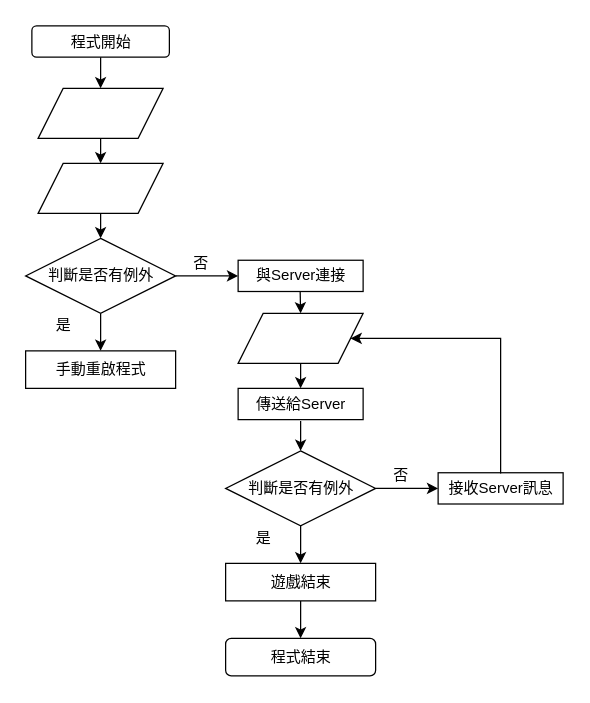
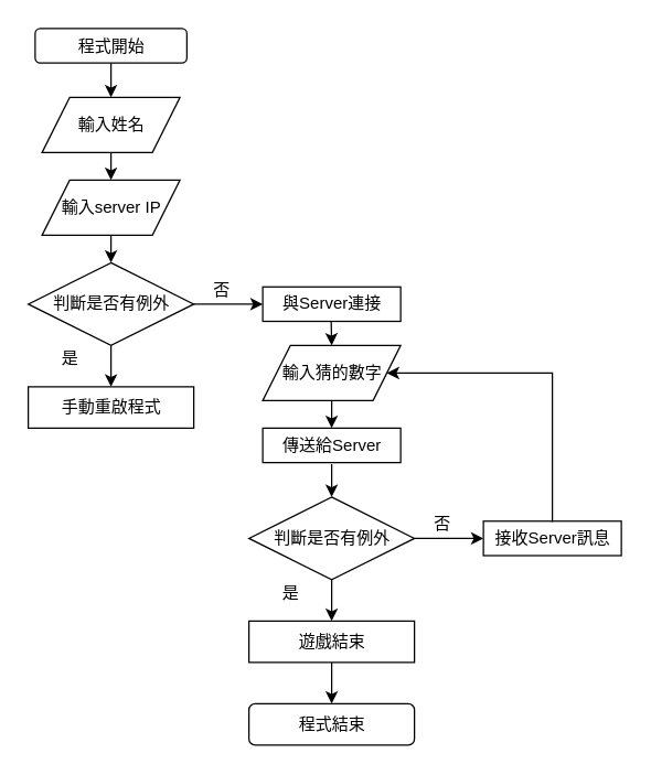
  <mxCell id="0" />
  <mxCell id="1" parent="0" />
  <mxCell id="2" value="" style="endArrow=classic;html=1;rounded=0;exitX=0.5;exitY=1;exitDx=0;exitDy=0;" edge="1" parent="1" target="3"><mxGeometry width="50" height="50" relative="1" as="geometry"><mxPoint x="80" y="40" as="sourcePoint" /><mxPoint x="80" y="70" as="targetPoint" /></mxGeometry></mxCell>
  <mxCell id="3" value="" style="shape=parallelogram;perimeter=parallelogramPerimeter;whiteSpace=wrap;html=1;fixedSize=1;" vertex="1" parent="1"><mxGeometry x="30" y="70" width="100" height="40" as="geometry" /></mxCell>
+ <mxCell id="4" value="輸入姓名" style="text;html=1;align=center;verticalAlign=middle;resizable=0;points=[];autosize=1;strokeColor=none;fillColor=none;" vertex="1" parent="1"><mxGeometry x="50" y="80" width="60" height="20" as="geometry" /></mxCell>
  <mxCell id="5" value="" style="shape=parallelogram;perimeter=parallelogramPerimeter;whiteSpace=wrap;html=1;fixedSize=1;" vertex="1" parent="1"><mxGeometry x="30" y="130" width="100" height="40" as="geometry" /></mxCell>
+ <mxCell id="6" value="輸入server IP" style="text;html=1;align=center;verticalAlign=middle;resizable=0;points=[];autosize=1;strokeColor=none;fillColor=none;" vertex="1" parent="1"><mxGeometry x="35" y="140" width="90" height="20" as="geometry" /></mxCell>
  <mxCell id="7" value="" style="endArrow=classic;html=1;rounded=0;exitX=0.5;exitY=1;exitDx=0;exitDy=0;entryX=0.5;entryY=0;entryDx=0;entryDy=0;" edge="1" parent="1" source="3" target="5"><mxGeometry width="50" height="50" relative="1" as="geometry"><mxPoint x="230" y="260" as="sourcePoint" /><mxPoint x="280" y="210" as="targetPoint" /></mxGeometry></mxCell>
  <mxCell id="8" value="" style="rhombus;whiteSpace=wrap;html=1;" vertex="1" parent="1"><mxGeometry x="20" y="190" width="120" height="60" as="geometry" /></mxCell>
  <mxCell id="9" value="判斷是否有例外" style="text;html=1;resizable=0;autosize=1;align=center;verticalAlign=middle;points=[];fillColor=none;strokeColor=none;rounded=0;" vertex="1" parent="1"><mxGeometry x="30" y="210" width="100" height="20" as="geometry" /></mxCell>
  <mxCell id="10" value="" style="endArrow=classic;html=1;rounded=0;exitX=0.5;exitY=1;exitDx=0;exitDy=0;entryX=0.5;entryY=0;entryDx=0;entryDy=0;" edge="1" parent="1" source="5" target="8"><mxGeometry width="50" height="50" relative="1" as="geometry"><mxPoint x="230" y="260" as="sourcePoint" /><mxPoint x="280" y="210" as="targetPoint" /></mxGeometry></mxCell>
  <mxCell id="11" value="" style="endArrow=classic;html=1;rounded=0;exitX=1;exitY=0.5;exitDx=0;exitDy=0;" edge="1" parent="1" source="8"><mxGeometry width="50" height="50" relative="1" as="geometry"><mxPoint x="230" y="260" as="sourcePoint" /><mxPoint x="190" y="220" as="targetPoint" /></mxGeometry></mxCell>
  <mxCell id="12" value="" style="endArrow=classic;html=1;rounded=0;exitX=0.5;exitY=1;exitDx=0;exitDy=0;" edge="1" parent="1" source="8"><mxGeometry width="50" height="50" relative="1" as="geometry"><mxPoint x="230" y="260" as="sourcePoint" /><mxPoint x="80" y="280" as="targetPoint" /></mxGeometry></mxCell>
  <mxCell id="13" value="是" style="text;html=1;resizable=0;autosize=1;align=center;verticalAlign=middle;points=[];fillColor=none;strokeColor=none;rounded=0;" vertex="1" parent="1"><mxGeometry x="35" y="250" width="30" height="20" as="geometry" /></mxCell>
  <mxCell id="14" value="否" style="text;html=1;resizable=0;autosize=1;align=center;verticalAlign=middle;points=[];fillColor=none;strokeColor=none;rounded=0;" vertex="1" parent="1"><mxGeometry x="145" y="200" width="30" height="20" as="geometry" /></mxCell>
  <mxCell id="15" value="" style="rounded=0;whiteSpace=wrap;html=1;" vertex="1" parent="1"><mxGeometry x="20" y="280" width="120" height="30" as="geometry" /></mxCell>
  <mxCell id="16" value="手動重啟程式" style="text;html=1;resizable=0;autosize=1;align=center;verticalAlign=middle;points=[];fillColor=none;strokeColor=none;rounded=0;" vertex="1" parent="1"><mxGeometry x="35" y="285" width="90" height="20" as="geometry" /></mxCell>
  <mxCell id="17" value="" style="rounded=0;whiteSpace=wrap;html=1;" vertex="1" parent="1"><mxGeometry x="190" y="207.5" width="100" height="25" as="geometry" /></mxCell>
  <mxCell id="18" value="與Server連接" style="text;html=1;resizable=0;autosize=1;align=center;verticalAlign=middle;points=[];fillColor=none;strokeColor=none;rounded=0;" vertex="1" parent="1"><mxGeometry x="195" y="210" width="90" height="20" as="geometry" /></mxCell>
  <mxCell id="19" value="" style="shape=parallelogram;perimeter=parallelogramPerimeter;whiteSpace=wrap;html=1;fixedSize=1;" vertex="1" parent="1"><mxGeometry x="190" y="250" width="100" height="40" as="geometry" /></mxCell>
  <mxCell id="20" value="" style="endArrow=classic;html=1;rounded=0;exitX=0.496;exitY=1.13;exitDx=0;exitDy=0;entryX=0.5;entryY=0;entryDx=0;entryDy=0;exitPerimeter=0;" edge="1" parent="1" source="18" target="19"><mxGeometry width="50" height="50" relative="1" as="geometry"><mxPoint x="90" y="180" as="sourcePoint" /><mxPoint x="90" y="200" as="targetPoint" /></mxGeometry></mxCell>
+ <mxCell id="21" value="輸入猜的數字" style="text;html=1;resizable=0;autosize=1;align=center;verticalAlign=middle;points=[];fillColor=none;strokeColor=none;rounded=0;" vertex="1" parent="1"><mxGeometry x="195" y="260" width="90" height="20" as="geometry" /></mxCell>
  <mxCell id="22" value="" style="rounded=0;whiteSpace=wrap;html=1;" vertex="1" parent="1"><mxGeometry x="190" y="310" width="100" height="25" as="geometry" /></mxCell>
  <mxCell id="23" value="" style="endArrow=classic;html=1;rounded=0;exitX=0.5;exitY=1;exitDx=0;exitDy=0;entryX=0.5;entryY=0;entryDx=0;entryDy=0;" edge="1" parent="1" source="19" target="22"><mxGeometry width="50" height="50" relative="1" as="geometry"><mxPoint x="249.64" y="242.6" as="sourcePoint" /><mxPoint x="250" y="260" as="targetPoint" /></mxGeometry></mxCell>
  <mxCell id="24" value="傳送給Server" style="text;html=1;resizable=0;autosize=1;align=center;verticalAlign=middle;points=[];fillColor=none;strokeColor=none;rounded=0;" vertex="1" parent="1"><mxGeometry x="195" y="312.5" width="90" height="20" as="geometry" /></mxCell>
  <mxCell id="25" value="" style="rounded=0;whiteSpace=wrap;html=1;" vertex="1" parent="1"><mxGeometry x="350" y="377.5" width="100" height="25" as="geometry" /></mxCell>
  <mxCell id="26" value="" style="endArrow=classic;html=1;rounded=0;" edge="1" parent="1"><mxGeometry width="50" height="50" relative="1" as="geometry"><mxPoint x="240" y="336" as="sourcePoint" /><mxPoint x="240" y="360" as="targetPoint" /></mxGeometry></mxCell>
  <mxCell id="27" value="接收Server訊息" style="text;html=1;resizable=0;autosize=1;align=center;verticalAlign=middle;points=[];fillColor=none;strokeColor=none;rounded=0;" vertex="1" parent="1"><mxGeometry x="350" y="380" width="100" height="20" as="geometry" /></mxCell>
  <mxCell id="28" value="" style="rhombus;whiteSpace=wrap;html=1;" vertex="1" parent="1"><mxGeometry x="180" y="360" width="120" height="60" as="geometry" /></mxCell>
  <mxCell id="29" value="判斷是否有例外" style="text;html=1;resizable=0;autosize=1;align=center;verticalAlign=middle;points=[];fillColor=none;strokeColor=none;rounded=0;" vertex="1" parent="1"><mxGeometry x="190" y="380" width="100" height="20" as="geometry" /></mxCell>
  <mxCell id="30" value="否" style="text;html=1;resizable=0;autosize=1;align=center;verticalAlign=middle;points=[];fillColor=none;strokeColor=none;rounded=0;" vertex="1" parent="1"><mxGeometry x="305" y="370" width="30" height="20" as="geometry" /></mxCell>
  <mxCell id="31" value="" style="endArrow=classic;html=1;rounded=0;exitX=1;exitY=0.5;exitDx=0;exitDy=0;" edge="1" parent="1" source="28"><mxGeometry width="50" height="50" relative="1" as="geometry"><mxPoint x="230" y="400" as="sourcePoint" /><mxPoint x="350" y="390" as="targetPoint" /></mxGeometry></mxCell>
  <mxCell id="32" value="" style="endArrow=classic;html=1;rounded=0;exitX=0.5;exitY=1;exitDx=0;exitDy=0;" edge="1" parent="1"><mxGeometry width="50" height="50" relative="1" as="geometry"><mxPoint x="240" y="420" as="sourcePoint" /><mxPoint x="240" y="450" as="targetPoint" /></mxGeometry></mxCell>
  <mxCell id="33" value="是" style="text;html=1;resizable=0;autosize=1;align=center;verticalAlign=middle;points=[];fillColor=none;strokeColor=none;rounded=0;" vertex="1" parent="1"><mxGeometry x="195" y="420" width="30" height="20" as="geometry" /></mxCell>
  <mxCell id="34" value="" style="rounded=0;whiteSpace=wrap;html=1;" vertex="1" parent="1"><mxGeometry x="180" y="450" width="120" height="30" as="geometry" /></mxCell>
  <mxCell id="35" value="遊戲結束" style="text;html=1;resizable=0;autosize=1;align=center;verticalAlign=middle;points=[];fillColor=none;strokeColor=none;rounded=0;" vertex="1" parent="1"><mxGeometry x="210" y="455" width="60" height="20" as="geometry" /></mxCell>
  <mxCell id="36" value="" style="endArrow=classic;html=1;rounded=0;exitX=0.5;exitY=0;exitDx=0;exitDy=0;exitPerimeter=0;" edge="1" parent="1" target="19"><mxGeometry width="50" height="50" relative="1" as="geometry"><mxPoint x="400" y="378" as="sourcePoint" /><mxPoint x="340" y="268" as="targetPoint" /><Array as="points"><mxPoint x="400" y="270" /></Array></mxGeometry></mxCell>
  <mxCell id="37" value="" style="endArrow=classic;html=1;rounded=0;exitX=0.5;exitY=1;exitDx=0;exitDy=0;" edge="1" parent="1" source="34"><mxGeometry width="50" height="50" relative="1" as="geometry"><mxPoint x="230" y="450" as="sourcePoint" /><mxPoint x="240" y="510" as="targetPoint" /></mxGeometry></mxCell>
  <mxCell id="38" value="" style="rounded=1;whiteSpace=wrap;html=1;" vertex="1" parent="1"><mxGeometry x="180" y="510" width="120" height="30" as="geometry" /></mxCell>
  <mxCell id="39" value="程式結束" style="text;html=1;resizable=0;autosize=1;align=center;verticalAlign=middle;points=[];fillColor=none;strokeColor=none;rounded=0;" vertex="1" parent="1"><mxGeometry x="210" y="515" width="60" height="20" as="geometry" /></mxCell>
  <mxCell id="40" value="" style="rounded=1;whiteSpace=wrap;html=1;" vertex="1" parent="1"><mxGeometry x="25" y="20" width="110" height="25" as="geometry" /></mxCell>
  <mxCell id="41" value="程式開始" style="text;html=1;resizable=0;autosize=1;align=center;verticalAlign=middle;points=[];fillColor=none;strokeColor=none;rounded=0;" vertex="1" parent="1"><mxGeometry x="50" y="22.5" width="60" height="20" as="geometry" /></mxCell>
